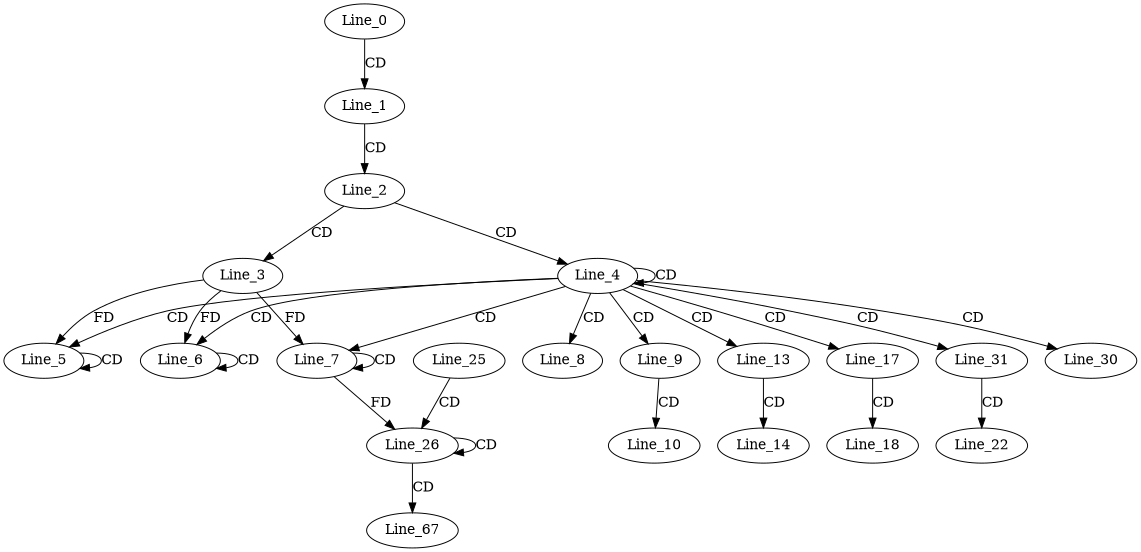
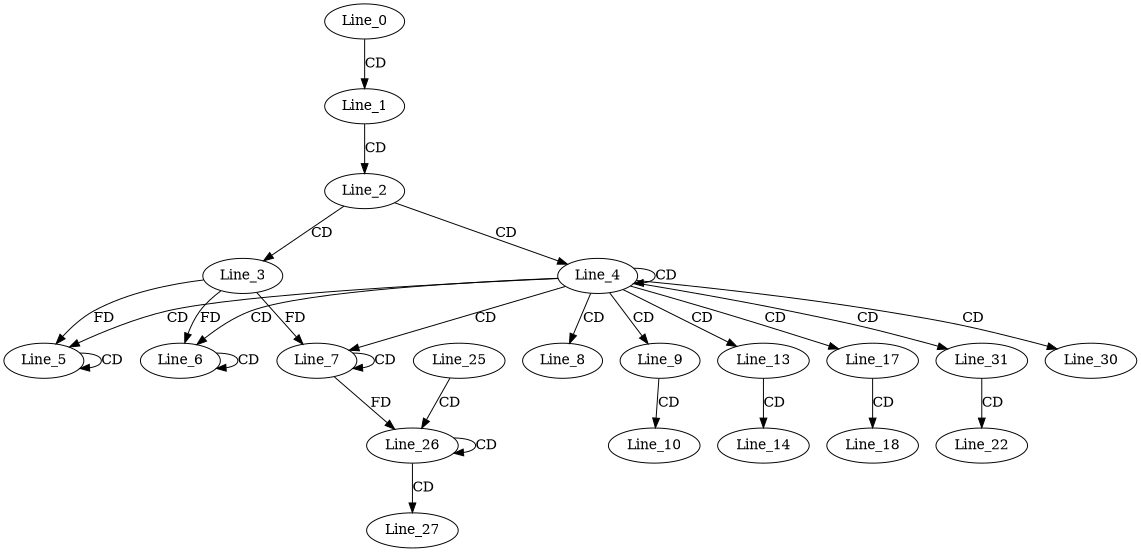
  digraph {
    Line_0
    Line_1
    Line_2
    Line_3
    Line_4
    Line_5
    Line_6
    Line_7
    Line_8
    Line_9
    Line_13
    Line_17
    n13 [label=Line_31]
    Line_30
    Line_26
    Line_10
    Line_14
    Line_18
    Line_22
    Line_25
-   Line_27 [label=Line_67]
+   Line_27
    Line_0 -> Line_1 [label=CD]
    Line_1 -> Line_2 [label=CD]
    Line_2 -> Line_3 [label=CD]
    Line_2 -> Line_4 [label=CD]
    Line_3 -> Line_5 [label=FD]
    Line_3 -> Line_6 [label=FD]
    Line_3 -> Line_7 [label=FD]
    Line_4 -> Line_4 [label=CD]
    Line_4 -> Line_5 [label=CD]
    Line_4 -> Line_6 [label=CD]
    Line_4 -> Line_7 [label=CD]
    Line_4 -> Line_8 [label=CD]
    Line_4 -> Line_9 [label=CD]
    Line_4 -> Line_13 [label=CD]
    Line_4 -> Line_17 [label=CD]
    Line_4 -> n13 [label=CD]
    Line_4 -> Line_30 [label=CD]
    Line_5 -> Line_5 [label=CD]
    Line_6 -> Line_6 [label=CD]
    Line_7 -> Line_7 [label=CD]
    Line_7 -> Line_26 [label=FD]
    Line_9 -> Line_10 [label=CD]
    Line_13 -> Line_14 [label=CD]
    Line_17 -> Line_18 [label=CD]
    n13 -> Line_22 [label=CD]
    Line_26 -> Line_26 [label=CD]
    Line_26 -> Line_27 [label=CD]
    Line_25 -> Line_26 [label=CD]
  }
